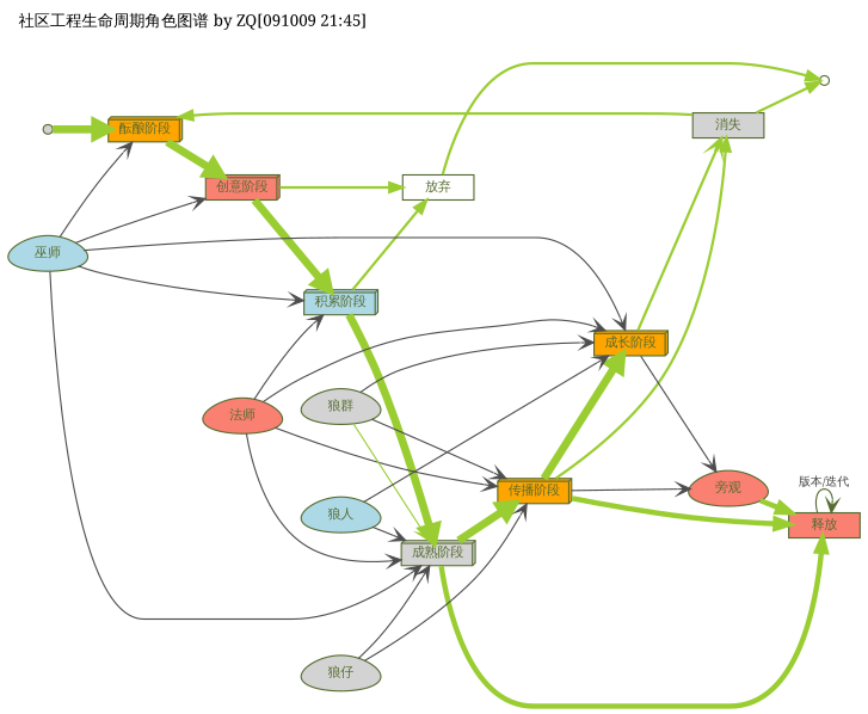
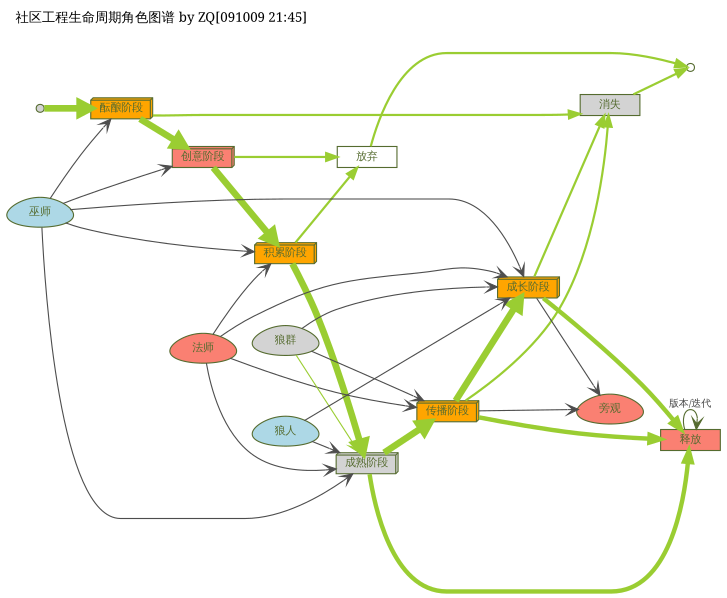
  digraph {
    fontname="Noto Serif"
    fontsize=12.0
    label="社区工程生命周期角色图谱 by ZQ[091009 21:45]"
    labeljust=l
    labelloc=t
    rankdir=LR
    ranksep=0.2
    node [color=darkolivegreen fillcolor=lightgrey fontcolor=darkolivegreen fontname="Noto Serif" fontsize=10.0 shape=box3d style=filled]
    edge [arrowhead=vee arrowtail=none color=yellowgreen fontcolor=gray25 fontname="Noto Serif" fontsize=9.0]
    n1 [height=0.1 label="开始" shape=point]
    n2 [fillcolor=orange height=0.1 label="酝酿阶段"]
    n3 [fillcolor=salmon height=0.1 label="创意阶段"]
    n4 [height=0.1 label="消失" shape=box]
    n5 [fillcolor=white height=0.1 label="关闭" shape=point]
-   n6 [fillcolor=lightblue height=0.1 label="积累阶段"]
+   n6 [fillcolor=orange height=0.1 label="积累阶段"]
    n7 [fillcolor=white height=0.1 label="放弃" shape=box]
    n8 [height=0.1 label="成熟阶段"]
    n9 [fillcolor=orange height=0.1 label="传播阶段"]
    n10 [fillcolor=salmon height=0.1 label="释放" shape=box]
    n11 [fillcolor=orange height=0.1 label="成长阶段"]
    n12 [fillcolor=salmon height=0.1 label="旁观" shape=egg]
    n13 [fillcolor=lightblue height=0.1 label="巫师" shape=egg]
    n14 [fillcolor=salmon height=0.1 label="法师" shape=egg]
    n15 [height=0.1 label="狼群" shape=egg]
    n16 [fillcolor=lightblue height=0.1 label="狼人" shape=egg]
-   n17 [height=0.1 label="狼仔" shape=egg]
    n1 -> n2 [arrowhead=normal style="setlinewidth(6)"]
    n2 -> n3 [arrowhead=normal style="setlinewidth(6)"]
-   n4 -> n2 [arrowhead=normal style="setlinewidth(2)"]
+   n2 -> n4 [arrowhead=normal style="setlinewidth(2)"]
    n3 -> n6 [arrowhead=normal style="setlinewidth(6)"]
    n3 -> n7 [arrowhead=normal style="setlinewidth(2)"]
    n4 -> n5 [arrowhead=normal style="setlinewidth(2)"]
    n6 -> n7 [arrowhead=normal style="setlinewidth(2)"]
    n6 -> n8 [arrowhead=normal style="setlinewidth(6)"]
    n7 -> n5 [arrowhead=normal style="setlinewidth(2)"]
    n8 -> n9 [arrowhead=normal style="setlinewidth(6)"]
    n8 -> n10 [arrowhead=normal style="setlinewidth(4)"]
    n9 -> n4 [arrowhead=normal style="setlinewidth(2)"]
    n9 -> n10 [arrowhead=normal style="setlinewidth(4)"]
    n9 -> n11 [arrowhead=normal style="setlinewidth(6)"]
    n9 -> n12 [color=gray30]
    n10 -> n10 [color=darkolivegreen label="版本/迭代"]
-   n11 -> n4 [style="setlinewidth(2)"]
-   n12 -> n10 [arrowhead=normal style="setlinewidth(4)"]
+   n11 -> n4 [arrowhead=normal style="setlinewidth(2)"]
+   n11 -> n10 [arrowhead=normal style="setlinewidth(4)"]
    n11 -> n12 [color=gray30]
    n13 -> n2 [color=gray30]
    n13 -> n3 [color=gray30]
    n13 -> n6 [color=gray30]
    n13 -> n8 [color=gray30]
    n13 -> n11 [color=gray30]
    n14 -> n6 [color=gray30]
    n14 -> n8 [color=gray30]
    n14 -> n9 [color=gray30]
    n14 -> n11 [color=gray30]
    n15 -> n8
    n15 -> n9 [color=gray30]
    n15 -> n11 [color=gray30]
    n16 -> n8 [color=gray30]
    n16 -> n11 [color=gray30]
-   n17 -> n8 [color=gray30]
-   n17 -> n9 [color=gray30]
  }
